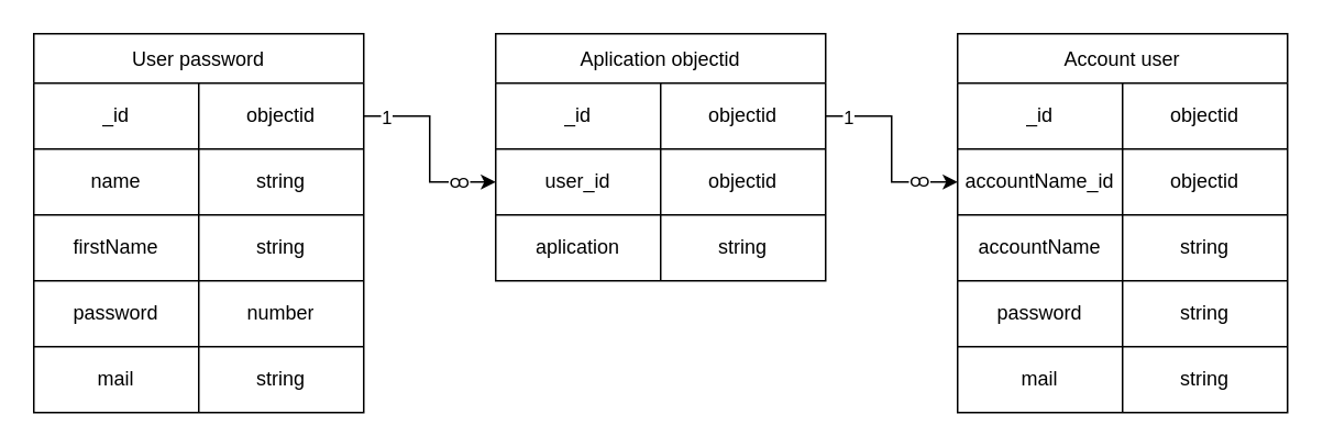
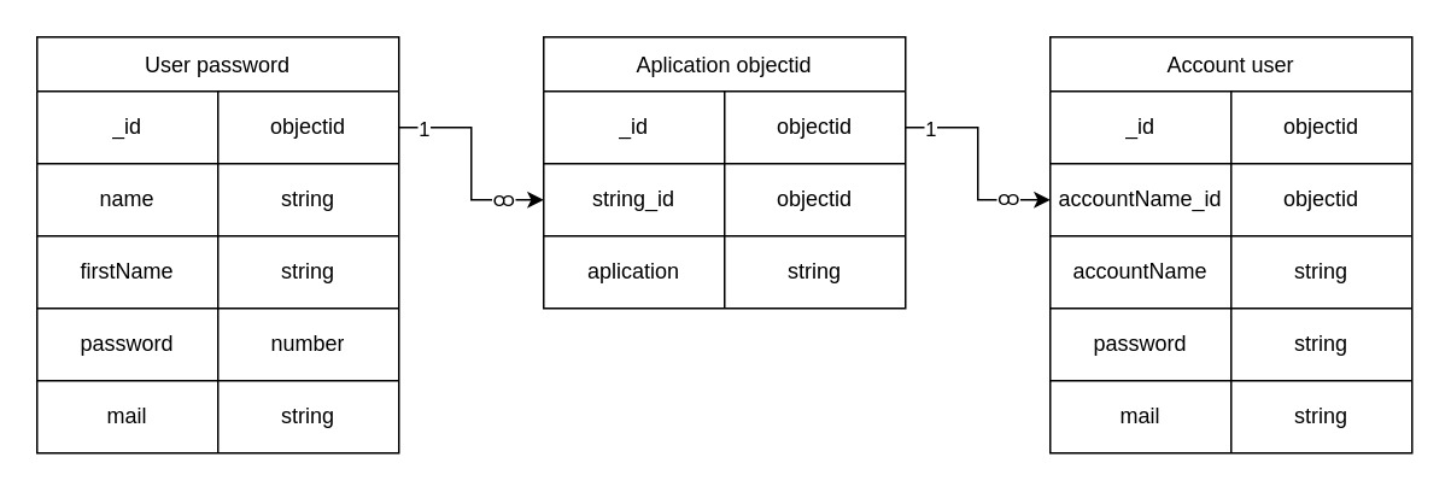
  <mxCell id="0" />
  <mxCell id="1" parent="0" />
  <mxCell id="2" value="User password" style="shape=table;startSize=30;container=1;collapsible=0;childLayout=tableLayout;" vertex="1" parent="1"><mxGeometry x="20" y="20" width="200" height="230" as="geometry" /></mxCell>
  <mxCell id="3" value="" style="shape=tableRow;horizontal=0;startSize=0;swimlaneHead=0;swimlaneBody=0;strokeColor=inherit;top=0;left=0;bottom=0;right=0;collapsible=0;dropTarget=0;fillColor=none;points=[[0,0.5],[1,0.5]];portConstraint=eastwest;" vertex="1" parent="2"><mxGeometry y="30" width="200" height="40" as="geometry" /></mxCell>
  <mxCell id="4" value="_id" style="shape=partialRectangle;html=1;whiteSpace=wrap;connectable=0;strokeColor=inherit;overflow=hidden;fillColor=none;top=0;left=0;bottom=0;right=0;pointerEvents=1;" vertex="1" parent="3"><mxGeometry width="100" height="40" as="geometry"><mxRectangle width="100" height="40" as="alternateBounds" /></mxGeometry></mxCell>
  <mxCell id="5" value="objectid" style="shape=partialRectangle;html=1;whiteSpace=wrap;connectable=0;strokeColor=inherit;overflow=hidden;fillColor=none;top=0;left=0;bottom=0;right=0;pointerEvents=1;" vertex="1" parent="3"><mxGeometry x="100" width="100" height="40" as="geometry"><mxRectangle width="100" height="40" as="alternateBounds" /></mxGeometry></mxCell>
  <mxCell id="6" value="" style="shape=tableRow;horizontal=0;startSize=0;swimlaneHead=0;swimlaneBody=0;strokeColor=inherit;top=0;left=0;bottom=0;right=0;collapsible=0;dropTarget=0;fillColor=none;points=[[0,0.5],[1,0.5]];portConstraint=eastwest;" vertex="1" parent="2"><mxGeometry y="70" width="200" height="40" as="geometry" /></mxCell>
  <mxCell id="7" value="name" style="shape=partialRectangle;html=1;whiteSpace=wrap;connectable=0;strokeColor=inherit;overflow=hidden;fillColor=none;top=0;left=0;bottom=0;right=0;pointerEvents=1;" vertex="1" parent="6"><mxGeometry width="100" height="40" as="geometry"><mxRectangle width="100" height="40" as="alternateBounds" /></mxGeometry></mxCell>
  <mxCell id="8" value="string" style="shape=partialRectangle;html=1;whiteSpace=wrap;connectable=0;strokeColor=inherit;overflow=hidden;fillColor=none;top=0;left=0;bottom=0;right=0;pointerEvents=1;" vertex="1" parent="6"><mxGeometry x="100" width="100" height="40" as="geometry"><mxRectangle width="100" height="40" as="alternateBounds" /></mxGeometry></mxCell>
  <mxCell id="9" value="" style="shape=tableRow;horizontal=0;startSize=0;swimlaneHead=0;swimlaneBody=0;strokeColor=inherit;top=0;left=0;bottom=0;right=0;collapsible=0;dropTarget=0;fillColor=none;points=[[0,0.5],[1,0.5]];portConstraint=eastwest;" vertex="1" parent="2"><mxGeometry y="110" width="200" height="40" as="geometry" /></mxCell>
  <mxCell id="10" value="firstName" style="shape=partialRectangle;html=1;whiteSpace=wrap;connectable=0;strokeColor=inherit;overflow=hidden;fillColor=none;top=0;left=0;bottom=0;right=0;pointerEvents=1;" vertex="1" parent="9"><mxGeometry width="100" height="40" as="geometry"><mxRectangle width="100" height="40" as="alternateBounds" /></mxGeometry></mxCell>
  <mxCell id="11" value="string" style="shape=partialRectangle;html=1;whiteSpace=wrap;connectable=0;strokeColor=inherit;overflow=hidden;fillColor=none;top=0;left=0;bottom=0;right=0;pointerEvents=1;" vertex="1" parent="9"><mxGeometry x="100" width="100" height="40" as="geometry"><mxRectangle width="100" height="40" as="alternateBounds" /></mxGeometry></mxCell>
  <mxCell id="12" value="" style="shape=tableRow;horizontal=0;startSize=0;swimlaneHead=0;swimlaneBody=0;strokeColor=inherit;top=0;left=0;bottom=0;right=0;collapsible=0;dropTarget=0;fillColor=none;points=[[0,0.5],[1,0.5]];portConstraint=eastwest;" vertex="1" parent="2"><mxGeometry y="150" width="200" height="40" as="geometry" /></mxCell>
  <mxCell id="13" value="password" style="shape=partialRectangle;html=1;whiteSpace=wrap;connectable=0;strokeColor=inherit;overflow=hidden;fillColor=none;top=0;left=0;bottom=0;right=0;pointerEvents=1;" vertex="1" parent="12"><mxGeometry width="100" height="40" as="geometry"><mxRectangle width="100" height="40" as="alternateBounds" /></mxGeometry></mxCell>
  <mxCell id="14" value="number" style="shape=partialRectangle;html=1;whiteSpace=wrap;connectable=0;strokeColor=inherit;overflow=hidden;fillColor=none;top=0;left=0;bottom=0;right=0;pointerEvents=1;" vertex="1" parent="12"><mxGeometry x="100" width="100" height="40" as="geometry"><mxRectangle width="100" height="40" as="alternateBounds" /></mxGeometry></mxCell>
  <mxCell id="15" value="" style="shape=tableRow;horizontal=0;startSize=0;swimlaneHead=0;swimlaneBody=0;strokeColor=inherit;top=0;left=0;bottom=0;right=0;collapsible=0;dropTarget=0;fillColor=none;points=[[0,0.5],[1,0.5]];portConstraint=eastwest;" vertex="1" parent="2"><mxGeometry y="190" width="200" height="40" as="geometry" /></mxCell>
  <mxCell id="16" value="mail" style="shape=partialRectangle;html=1;whiteSpace=wrap;connectable=0;strokeColor=inherit;overflow=hidden;fillColor=none;top=0;left=0;bottom=0;right=0;pointerEvents=1;" vertex="1" parent="15"><mxGeometry width="100" height="40" as="geometry"><mxRectangle width="100" height="40" as="alternateBounds" /></mxGeometry></mxCell>
  <mxCell id="17" value="string" style="shape=partialRectangle;html=1;whiteSpace=wrap;connectable=0;strokeColor=inherit;overflow=hidden;fillColor=none;top=0;left=0;bottom=0;right=0;pointerEvents=1;" vertex="1" parent="15"><mxGeometry x="100" width="100" height="40" as="geometry"><mxRectangle width="100" height="40" as="alternateBounds" /></mxGeometry></mxCell>
  <mxCell id="18" value="Aplication objectid" style="shape=table;startSize=30;container=1;collapsible=0;childLayout=tableLayout;" vertex="1" parent="1"><mxGeometry x="300" y="20" width="200" height="150" as="geometry" /></mxCell>
  <mxCell id="19" value="" style="shape=tableRow;horizontal=0;startSize=0;swimlaneHead=0;swimlaneBody=0;strokeColor=inherit;top=0;left=0;bottom=0;right=0;collapsible=0;dropTarget=0;fillColor=none;points=[[0,0.5],[1,0.5]];portConstraint=eastwest;" vertex="1" parent="18"><mxGeometry y="30" width="200" height="40" as="geometry" /></mxCell>
  <mxCell id="20" value="_id" style="shape=partialRectangle;html=1;whiteSpace=wrap;connectable=0;strokeColor=inherit;overflow=hidden;fillColor=none;top=0;left=0;bottom=0;right=0;pointerEvents=1;" vertex="1" parent="19"><mxGeometry width="100" height="40" as="geometry"><mxRectangle width="100" height="40" as="alternateBounds" /></mxGeometry></mxCell>
  <mxCell id="21" value="objectid" style="shape=partialRectangle;html=1;whiteSpace=wrap;connectable=0;strokeColor=inherit;overflow=hidden;fillColor=none;top=0;left=0;bottom=0;right=0;pointerEvents=1;" vertex="1" parent="19"><mxGeometry x="100" width="100" height="40" as="geometry"><mxRectangle width="100" height="40" as="alternateBounds" /></mxGeometry></mxCell>
  <mxCell id="22" value="" style="shape=tableRow;horizontal=0;startSize=0;swimlaneHead=0;swimlaneBody=0;strokeColor=inherit;top=0;left=0;bottom=0;right=0;collapsible=0;dropTarget=0;fillColor=none;points=[[0,0.5],[1,0.5]];portConstraint=eastwest;" vertex="1" parent="18"><mxGeometry y="70" width="200" height="40" as="geometry" /></mxCell>
- <mxCell id="23" value="user_id" style="shape=partialRectangle;html=1;whiteSpace=wrap;connectable=0;strokeColor=inherit;overflow=hidden;fillColor=none;top=0;left=0;bottom=0;right=0;pointerEvents=1;" vertex="1" parent="22"><mxGeometry width="100" height="40" as="geometry"><mxRectangle width="100" height="40" as="alternateBounds" /></mxGeometry></mxCell>
+ <mxCell id="23" value="string_id" style="shape=partialRectangle;html=1;whiteSpace=wrap;connectable=0;strokeColor=inherit;overflow=hidden;fillColor=none;top=0;left=0;bottom=0;right=0;pointerEvents=1;" vertex="1" parent="22"><mxGeometry width="100" height="40" as="geometry"><mxRectangle width="100" height="40" as="alternateBounds" /></mxGeometry></mxCell>
  <mxCell id="24" value="objectid" style="shape=partialRectangle;html=1;whiteSpace=wrap;connectable=0;strokeColor=inherit;overflow=hidden;fillColor=none;top=0;left=0;bottom=0;right=0;pointerEvents=1;" vertex="1" parent="22"><mxGeometry x="100" width="100" height="40" as="geometry"><mxRectangle width="100" height="40" as="alternateBounds" /></mxGeometry></mxCell>
  <mxCell id="25" value="" style="shape=tableRow;horizontal=0;startSize=0;swimlaneHead=0;swimlaneBody=0;strokeColor=inherit;top=0;left=0;bottom=0;right=0;collapsible=0;dropTarget=0;fillColor=none;points=[[0,0.5],[1,0.5]];portConstraint=eastwest;" vertex="1" parent="18"><mxGeometry y="110" width="200" height="40" as="geometry" /></mxCell>
  <mxCell id="26" value="aplication" style="shape=partialRectangle;html=1;whiteSpace=wrap;connectable=0;strokeColor=inherit;overflow=hidden;fillColor=none;top=0;left=0;bottom=0;right=0;pointerEvents=1;" vertex="1" parent="25"><mxGeometry width="100" height="40" as="geometry"><mxRectangle width="100" height="40" as="alternateBounds" /></mxGeometry></mxCell>
  <mxCell id="27" value="string" style="shape=partialRectangle;html=1;whiteSpace=wrap;connectable=0;strokeColor=inherit;overflow=hidden;fillColor=none;top=0;left=0;bottom=0;right=0;pointerEvents=1;" vertex="1" parent="25"><mxGeometry x="100" width="100" height="40" as="geometry"><mxRectangle width="100" height="40" as="alternateBounds" /></mxGeometry></mxCell>
  <mxCell id="28" style="edgeStyle=orthogonalEdgeStyle;rounded=0;orthogonalLoop=1;jettySize=auto;html=1;" edge="1" parent="1" source="3" target="22"><mxGeometry relative="1" as="geometry" /></mxCell>
  <mxCell id="29" value="1" style="edgeLabel;html=1;align=center;verticalAlign=middle;resizable=0;points=[];" vertex="1" connectable="0" parent="28"><mxGeometry x="-0.778" relative="1" as="geometry"><mxPoint as="offset" /></mxGeometry></mxCell>
  <mxCell id="30" value="ထ" style="edgeLabel;html=1;align=center;verticalAlign=middle;resizable=0;points=[];" vertex="1" connectable="0" parent="28"><mxGeometry x="0.664" y="1" relative="1" as="geometry"><mxPoint x="-3" as="offset" /></mxGeometry></mxCell>
  <mxCell id="31" value="Account user" style="shape=table;startSize=30;container=1;collapsible=0;childLayout=tableLayout;" vertex="1" parent="1"><mxGeometry x="580" y="20" width="200" height="230" as="geometry" /></mxCell>
  <mxCell id="32" value="" style="shape=tableRow;horizontal=0;startSize=0;swimlaneHead=0;swimlaneBody=0;strokeColor=inherit;top=0;left=0;bottom=0;right=0;collapsible=0;dropTarget=0;fillColor=none;points=[[0,0.5],[1,0.5]];portConstraint=eastwest;" vertex="1" parent="31"><mxGeometry y="30" width="200" height="40" as="geometry" /></mxCell>
  <mxCell id="33" value="_id" style="shape=partialRectangle;html=1;whiteSpace=wrap;connectable=0;strokeColor=inherit;overflow=hidden;fillColor=none;top=0;left=0;bottom=0;right=0;pointerEvents=1;" vertex="1" parent="32"><mxGeometry width="100" height="40" as="geometry"><mxRectangle width="100" height="40" as="alternateBounds" /></mxGeometry></mxCell>
  <mxCell id="34" value="objectid" style="shape=partialRectangle;html=1;whiteSpace=wrap;connectable=0;strokeColor=inherit;overflow=hidden;fillColor=none;top=0;left=0;bottom=0;right=0;pointerEvents=1;" vertex="1" parent="32"><mxGeometry x="100" width="100" height="40" as="geometry"><mxRectangle width="100" height="40" as="alternateBounds" /></mxGeometry></mxCell>
  <mxCell id="35" value="" style="shape=tableRow;horizontal=0;startSize=0;swimlaneHead=0;swimlaneBody=0;strokeColor=inherit;top=0;left=0;bottom=0;right=0;collapsible=0;dropTarget=0;fillColor=none;points=[[0,0.5],[1,0.5]];portConstraint=eastwest;" vertex="1" parent="31"><mxGeometry y="70" width="200" height="40" as="geometry" /></mxCell>
  <mxCell id="36" value="accountName_id" style="shape=partialRectangle;html=1;whiteSpace=wrap;connectable=0;strokeColor=inherit;overflow=hidden;fillColor=none;top=0;left=0;bottom=0;right=0;pointerEvents=1;" vertex="1" parent="35"><mxGeometry width="100" height="40" as="geometry"><mxRectangle width="100" height="40" as="alternateBounds" /></mxGeometry></mxCell>
  <mxCell id="37" value="objectid" style="shape=partialRectangle;html=1;whiteSpace=wrap;connectable=0;strokeColor=inherit;overflow=hidden;fillColor=none;top=0;left=0;bottom=0;right=0;pointerEvents=1;" vertex="1" parent="35"><mxGeometry x="100" width="100" height="40" as="geometry"><mxRectangle width="100" height="40" as="alternateBounds" /></mxGeometry></mxCell>
  <mxCell id="38" value="" style="shape=tableRow;horizontal=0;startSize=0;swimlaneHead=0;swimlaneBody=0;strokeColor=inherit;top=0;left=0;bottom=0;right=0;collapsible=0;dropTarget=0;fillColor=none;points=[[0,0.5],[1,0.5]];portConstraint=eastwest;" vertex="1" parent="31"><mxGeometry y="110" width="200" height="40" as="geometry" /></mxCell>
  <mxCell id="39" value="accountName" style="shape=partialRectangle;html=1;whiteSpace=wrap;connectable=0;strokeColor=inherit;overflow=hidden;fillColor=none;top=0;left=0;bottom=0;right=0;pointerEvents=1;" vertex="1" parent="38"><mxGeometry width="100" height="40" as="geometry"><mxRectangle width="100" height="40" as="alternateBounds" /></mxGeometry></mxCell>
  <mxCell id="40" value="string" style="shape=partialRectangle;html=1;whiteSpace=wrap;connectable=0;strokeColor=inherit;overflow=hidden;fillColor=none;top=0;left=0;bottom=0;right=0;pointerEvents=1;" vertex="1" parent="38"><mxGeometry x="100" width="100" height="40" as="geometry"><mxRectangle width="100" height="40" as="alternateBounds" /></mxGeometry></mxCell>
  <mxCell id="41" value="" style="shape=tableRow;horizontal=0;startSize=0;swimlaneHead=0;swimlaneBody=0;strokeColor=inherit;top=0;left=0;bottom=0;right=0;collapsible=0;dropTarget=0;fillColor=none;points=[[0,0.5],[1,0.5]];portConstraint=eastwest;" vertex="1" parent="31"><mxGeometry y="150" width="200" height="40" as="geometry" /></mxCell>
  <mxCell id="42" value="password" style="shape=partialRectangle;html=1;whiteSpace=wrap;connectable=0;strokeColor=inherit;overflow=hidden;fillColor=none;top=0;left=0;bottom=0;right=0;pointerEvents=1;" vertex="1" parent="41"><mxGeometry width="100" height="40" as="geometry"><mxRectangle width="100" height="40" as="alternateBounds" /></mxGeometry></mxCell>
  <mxCell id="43" value="string" style="shape=partialRectangle;html=1;whiteSpace=wrap;connectable=0;strokeColor=inherit;overflow=hidden;fillColor=none;top=0;left=0;bottom=0;right=0;pointerEvents=1;" vertex="1" parent="41"><mxGeometry x="100" width="100" height="40" as="geometry"><mxRectangle width="100" height="40" as="alternateBounds" /></mxGeometry></mxCell>
  <mxCell id="44" value="" style="shape=tableRow;horizontal=0;startSize=0;swimlaneHead=0;swimlaneBody=0;strokeColor=inherit;top=0;left=0;bottom=0;right=0;collapsible=0;dropTarget=0;fillColor=none;points=[[0,0.5],[1,0.5]];portConstraint=eastwest;" vertex="1" parent="31"><mxGeometry y="190" width="200" height="40" as="geometry" /></mxCell>
  <mxCell id="45" value="mail" style="shape=partialRectangle;html=1;whiteSpace=wrap;connectable=0;strokeColor=inherit;overflow=hidden;fillColor=none;top=0;left=0;bottom=0;right=0;pointerEvents=1;" vertex="1" parent="44"><mxGeometry width="100" height="40" as="geometry"><mxRectangle width="100" height="40" as="alternateBounds" /></mxGeometry></mxCell>
  <mxCell id="46" value="string" style="shape=partialRectangle;html=1;whiteSpace=wrap;connectable=0;strokeColor=inherit;overflow=hidden;fillColor=none;top=0;left=0;bottom=0;right=0;pointerEvents=1;" vertex="1" parent="44"><mxGeometry x="100" width="100" height="40" as="geometry"><mxRectangle width="100" height="40" as="alternateBounds" /></mxGeometry></mxCell>
  <mxCell id="47" style="edgeStyle=orthogonalEdgeStyle;rounded=0;orthogonalLoop=1;jettySize=auto;html=1;" edge="1" parent="1" source="19" target="35"><mxGeometry relative="1" as="geometry" /></mxCell>
  <mxCell id="48" value="1" style="edgeLabel;html=1;align=center;verticalAlign=middle;resizable=0;points=[];" vertex="1" connectable="0" parent="47"><mxGeometry x="-0.666" relative="1" as="geometry"><mxPoint x="-7" as="offset" /></mxGeometry></mxCell>
  <mxCell id="49" value="ထ" style="edgeLabel;html=1;align=center;verticalAlign=middle;resizable=0;points=[];" vertex="1" connectable="0" parent="47"><mxGeometry x="0.618" y="2" relative="1" as="geometry"><mxPoint x="-1" as="offset" /></mxGeometry></mxCell>
